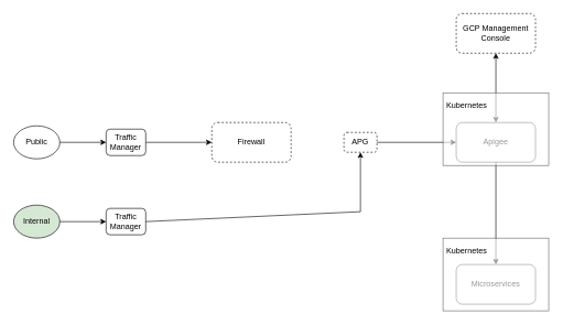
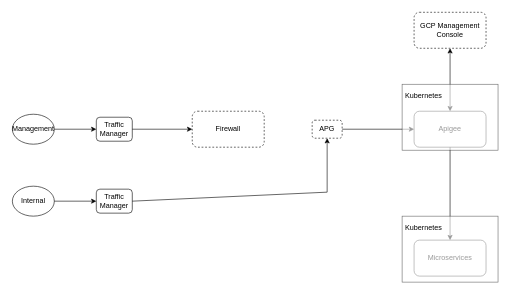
  <mxCell id="0" />
  <mxCell id="1" parent="0" />
  <mxCell id="2" value="GCP Management Console" style="rounded=1;whiteSpace=wrap;html=1;dashed=1;" vertex="1" parent="1"><mxGeometry x="690" y="20" width="120" height="60" as="geometry" /></mxCell>
  <mxCell id="3" value="Firewall" style="rounded=1;whiteSpace=wrap;html=1;dashed=1;" vertex="1" parent="1"><mxGeometry x="320" y="185" width="120" height="60" as="geometry" /></mxCell>
- <mxCell id="4" value="Public" style="ellipse;whiteSpace=wrap;html=1;" vertex="1" parent="1"><mxGeometry x="20" y="190" width="70" height="50" as="geometry" /></mxCell>
- <mxCell id="5" value="Internal" style="ellipse;whiteSpace=wrap;html=1;fillColor=#d5e8d4;" vertex="1" parent="1"><mxGeometry x="20" y="310" width="70" height="50" as="geometry" /></mxCell>
+ <mxCell id="4" value="Management" style="ellipse;whiteSpace=wrap;html=1;" vertex="1" parent="1"><mxGeometry x="20" y="190" width="70" height="50" as="geometry" /></mxCell>
+ <mxCell id="5" value="Internal" style="ellipse;whiteSpace=wrap;html=1;" vertex="1" parent="1"><mxGeometry x="20" y="310" width="70" height="50" as="geometry" /></mxCell>
  <mxCell id="6" value="&lt;div&gt;Traffic&lt;/div&gt;&lt;div&gt;Manager&lt;/div&gt;" style="rounded=1;whiteSpace=wrap;html=1;" vertex="1" parent="1"><mxGeometry x="160" y="315" width="60" height="40" as="geometry" /></mxCell>
  <mxCell id="7" value="&lt;div&gt;Traffic&lt;/div&gt;&lt;div&gt;Manager&lt;/div&gt;" style="rounded=1;whiteSpace=wrap;html=1;" vertex="1" parent="1"><mxGeometry x="160" y="195" width="60" height="40" as="geometry" /></mxCell>
  <mxCell id="8" value="Apigee" style="rounded=1;whiteSpace=wrap;html=1;" vertex="1" parent="1"><mxGeometry x="690" y="185" width="120" height="60" as="geometry" /></mxCell>
  <mxCell id="9" value="APG" style="rounded=1;whiteSpace=wrap;html=1;dashed=1;" vertex="1" parent="1"><mxGeometry x="520" y="200" width="50" height="30" as="geometry" /></mxCell>
  <mxCell id="10" value="Microservices" style="rounded=1;whiteSpace=wrap;html=1;" vertex="1" parent="1"><mxGeometry x="690" y="400" width="120" height="60" as="geometry" /></mxCell>
  <mxCell id="11" value="" style="endArrow=classic;html=1;rounded=0;exitX=1;exitY=0.5;exitDx=0;exitDy=0;entryX=0;entryY=0.5;entryDx=0;entryDy=0;" edge="1" parent="1" source="4" target="7"><mxGeometry width="50" height="50" relative="1" as="geometry"><mxPoint x="400" y="440" as="sourcePoint" /><mxPoint x="450" y="390" as="targetPoint" /></mxGeometry></mxCell>
  <mxCell id="12" value="" style="endArrow=classic;html=1;rounded=0;exitX=1;exitY=0.5;exitDx=0;exitDy=0;entryX=0;entryY=0.5;entryDx=0;entryDy=0;" edge="1" parent="1" source="7" target="3"><mxGeometry width="50" height="50" relative="1" as="geometry"><mxPoint x="400" y="440" as="sourcePoint" /><mxPoint x="450" y="390" as="targetPoint" /></mxGeometry></mxCell>
  <mxCell id="13" value="" style="endArrow=classic;html=1;rounded=0;exitX=1;exitY=0.5;exitDx=0;exitDy=0;entryX=0;entryY=0.5;entryDx=0;entryDy=0;" edge="1" parent="1" source="5" target="6"><mxGeometry width="50" height="50" relative="1" as="geometry"><mxPoint x="400" y="440" as="sourcePoint" /><mxPoint x="450" y="390" as="targetPoint" /></mxGeometry></mxCell>
  <mxCell id="14" value="" style="endArrow=classic;html=1;rounded=0;exitX=1;exitY=0.5;exitDx=0;exitDy=0;entryX=0.5;entryY=1;entryDx=0;entryDy=0;" edge="1" parent="1" source="6" target="9"><mxGeometry width="50" height="50" relative="1" as="geometry"><mxPoint x="400" y="440" as="sourcePoint" /><mxPoint x="450" y="390" as="targetPoint" /><Array as="points"><mxPoint x="545" y="320" /></Array></mxGeometry></mxCell>
  <mxCell id="15" value="" style="endArrow=classic;startArrow=classic;html=1;rounded=0;entryX=0.5;entryY=1;entryDx=0;entryDy=0;exitX=0.5;exitY=0;exitDx=0;exitDy=0;" edge="1" parent="1" source="8" target="2"><mxGeometry width="50" height="50" relative="1" as="geometry"><mxPoint x="400" y="440" as="sourcePoint" /><mxPoint x="450" y="390" as="targetPoint" /></mxGeometry></mxCell>
  <mxCell id="16" value="" style="endArrow=classic;html=1;rounded=0;exitX=1;exitY=0.5;exitDx=0;exitDy=0;entryX=0;entryY=0.5;entryDx=0;entryDy=0;" edge="1" parent="1" source="9" target="8"><mxGeometry width="50" height="50" relative="1" as="geometry"><mxPoint x="400" y="440" as="sourcePoint" /><mxPoint x="450" y="390" as="targetPoint" /></mxGeometry></mxCell>
  <mxCell id="17" value="" style="endArrow=classic;html=1;rounded=0;exitX=0.5;exitY=1;exitDx=0;exitDy=0;entryX=0.5;entryY=0;entryDx=0;entryDy=0;" edge="1" parent="1" source="8" target="10"><mxGeometry width="50" height="50" relative="1" as="geometry"><mxPoint x="400" y="440" as="sourcePoint" /><mxPoint x="450" y="390" as="targetPoint" /></mxGeometry></mxCell>
  <mxCell id="18" value="&lt;div&gt;&amp;nbsp;Kubernetes&lt;/div&gt;&lt;div&gt;&lt;br&gt;&lt;/div&gt;&lt;div&gt;&lt;br&gt;&lt;/div&gt;&lt;div&gt;&lt;br&gt;&lt;/div&gt;&lt;div&gt;&lt;br&gt;&lt;/div&gt;&lt;div&gt;&lt;br&gt;&lt;/div&gt;" style="rounded=0;whiteSpace=wrap;html=1;opacity=60;align=left;" vertex="1" parent="1"><mxGeometry x="670" y="140" width="160" height="110" as="geometry" /></mxCell>
  <mxCell id="19" value="&lt;div&gt;&amp;nbsp;Kubernetes&lt;/div&gt;&lt;div&gt;&lt;br&gt;&lt;/div&gt;&lt;div&gt;&lt;br&gt;&lt;/div&gt;&lt;div&gt;&lt;br&gt;&lt;/div&gt;&lt;div&gt;&lt;br&gt;&lt;/div&gt;&lt;div&gt;&lt;br&gt;&lt;/div&gt;" style="rounded=0;whiteSpace=wrap;html=1;opacity=60;align=left;" vertex="1" parent="1"><mxGeometry x="670" y="360" width="160" height="110" as="geometry" /></mxCell>
